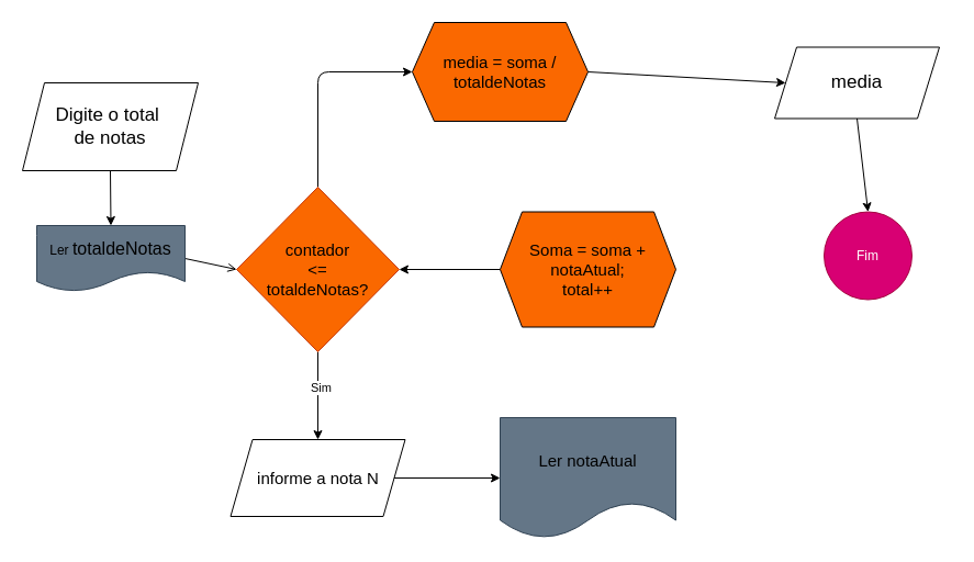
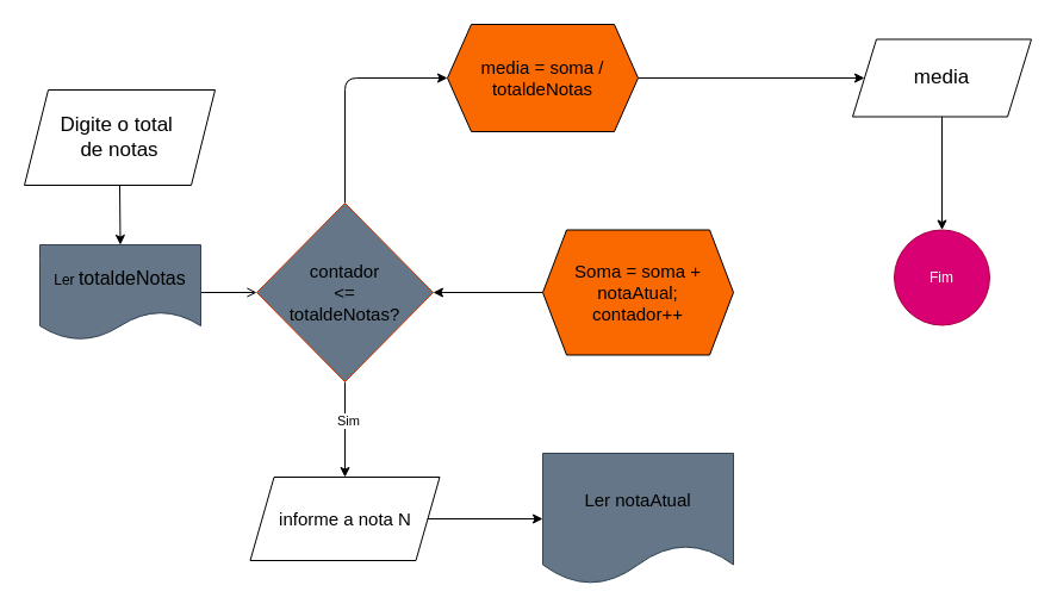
  <mxCell id="0" />
  <mxCell id="1" parent="0" />
  <mxCell id="2" style="edgeStyle=none;html=1;exitX=0.5;exitY=1;exitDx=0;exitDy=0;entryX=0.5;entryY=0;entryDx=0;entryDy=0;" edge="1" parent="1" source="3" target="5"><mxGeometry relative="1" as="geometry" /></mxCell>
  <mxCell id="3" value="&lt;font style=&quot;font-size: 17px;&quot;&gt;Digite o total&amp;nbsp;&lt;/font&gt;&lt;div&gt;&lt;font style=&quot;font-size: 17px;&quot;&gt;de notas&lt;/font&gt;&lt;/div&gt;" style="shape=parallelogram;perimeter=parallelogramPerimeter;whiteSpace=wrap;html=1;fixedSize=1;align=center;fillColor=light-dark(#FFFFFF,#0000FF);" vertex="1" parent="1"><mxGeometry x="20" y="75" width="160" height="80" as="geometry" /></mxCell>
  <mxCell id="4" style="edgeStyle=none;html=1;exitX=1;exitY=0.5;exitDx=0;exitDy=0;entryX=0;entryY=0.5;entryDx=0;entryDy=0;endArrow=open;" edge="1" parent="1" source="5" target="9"><mxGeometry relative="1" as="geometry" /></mxCell>
- <mxCell id="5" value="Ler &lt;font style=&quot;font-size: 16px;&quot;&gt;totaldeNotas&lt;/font&gt;" style="shape=document;whiteSpace=wrap;html=1;boundedLbl=1;fillColor=#647687;strokeColor=#314354;" vertex="1" parent="1"><mxGeometry x="33" y="205" width="135" height="60" as="geometry" /></mxCell>
+ <mxCell id="5" value="Ler &lt;font style=&quot;font-size: 16px;&quot;&gt;totaldeNotas&lt;/font&gt;" style="shape=document;whiteSpace=wrap;html=1;boundedLbl=1;fillColor=#647687;strokeColor=#314354;" vertex="1" parent="1"><mxGeometry x="33" y="205" width="135" height="80" as="geometry" /></mxCell>
  <mxCell id="6" style="edgeStyle=none;html=1;exitX=0.5;exitY=1;exitDx=0;exitDy=0;entryX=0.5;entryY=0;entryDx=0;entryDy=0;" edge="1" parent="1" source="9" target="11"><mxGeometry relative="1" as="geometry" /></mxCell>
  <mxCell id="7" value="Sim" style="edgeLabel;html=1;align=center;verticalAlign=middle;resizable=0;points=[];" vertex="1" connectable="0" parent="6"><mxGeometry x="-0.2" y="2" relative="1" as="geometry"><mxPoint as="offset" /></mxGeometry></mxCell>
  <mxCell id="8" style="edgeStyle=none;html=1;exitX=0.5;exitY=0;exitDx=0;exitDy=0;entryX=0;entryY=0.5;entryDx=0;entryDy=0;" edge="1" parent="1" source="9" target="16"><mxGeometry relative="1" as="geometry"><Array as="points"><mxPoint x="289" y="65" /></Array></mxGeometry></mxCell>
- <mxCell id="9" value="&lt;font style=&quot;font-size: 15px;&quot;&gt;contador&lt;/font&gt;&lt;div&gt;&lt;font style=&quot;font-size: 15px;&quot;&gt;&amp;lt;=&lt;/font&gt;&lt;/div&gt;&lt;div&gt;&lt;font style=&quot;font-size: 15px;&quot;&gt;totaldeNotas?&lt;/font&gt;&lt;/div&gt;" style="rhombus;whiteSpace=wrap;html=1;fillColor=#fa6800;fontColor=#000000;strokeColor=#C73500;" vertex="1" parent="1"><mxGeometry x="215" y="170" width="148" height="150" as="geometry" /></mxCell>
+ <mxCell id="9" value="&lt;font style=&quot;font-size: 15px;&quot;&gt;contador&lt;/font&gt;&lt;div&gt;&lt;font style=&quot;font-size: 15px;&quot;&gt;&amp;lt;=&lt;/font&gt;&lt;/div&gt;&lt;div&gt;&lt;font style=&quot;font-size: 15px;&quot;&gt;totaldeNotas?&lt;/font&gt;&lt;/div&gt;" style="rhombus;whiteSpace=wrap;html=1;fillColor=#647687;fontColor=#000000;strokeColor=#C73500;" vertex="1" parent="1"><mxGeometry x="215" y="170" width="148" height="150" as="geometry" /></mxCell>
  <mxCell id="10" style="edgeStyle=none;html=1;exitX=1;exitY=0.5;exitDx=0;exitDy=0;entryX=0;entryY=0.5;entryDx=0;entryDy=0;" edge="1" parent="1" source="11" target="12"><mxGeometry relative="1" as="geometry" /></mxCell>
  <mxCell id="11" value="&lt;font style=&quot;font-size: 15px;&quot;&gt;informe a nota N&lt;/font&gt;" style="shape=parallelogram;perimeter=parallelogramPerimeter;whiteSpace=wrap;html=1;fixedSize=1;fillColor=light-dark(#FFFFFF,#0000FF);" vertex="1" parent="1"><mxGeometry x="209.5" y="400" width="159" height="70" as="geometry" /></mxCell>
  <mxCell id="12" value="&lt;font style=&quot;font-size: 15px;&quot;&gt;Ler notaAtual&lt;/font&gt;" style="shape=document;whiteSpace=wrap;html=1;boundedLbl=1;fillColor=#647687;strokeColor=#314354;" vertex="1" parent="1"><mxGeometry x="455" y="380" width="160" height="110" as="geometry" /></mxCell>
  <mxCell id="13" style="edgeStyle=none;html=1;exitX=0;exitY=0.5;exitDx=0;exitDy=0;entryX=1;entryY=0.5;entryDx=0;entryDy=0;" edge="1" parent="1" source="14" target="9"><mxGeometry relative="1" as="geometry" /></mxCell>
- <mxCell id="14" value="&lt;font style=&quot;font-size: 15px;&quot;&gt;Soma = soma +&lt;/font&gt;&lt;div&gt;&lt;font style=&quot;font-size: 15px;&quot;&gt;notaAtual;&lt;/font&gt;&lt;/div&gt;&lt;div&gt;&lt;font style=&quot;font-size: 15px;&quot;&gt;total++&lt;/font&gt;&lt;/div&gt;" style="shape=hexagon;perimeter=hexagonPerimeter2;whiteSpace=wrap;html=1;fixedSize=1;fillColor=light-dark(#FA6800,#7F00FF);" vertex="1" parent="1"><mxGeometry x="455" y="192.5" width="160" height="105" as="geometry" /></mxCell>
+ <mxCell id="14" value="&lt;font style=&quot;font-size: 15px;&quot;&gt;Soma = soma +&lt;/font&gt;&lt;div&gt;&lt;font style=&quot;font-size: 15px;&quot;&gt;notaAtual;&lt;/font&gt;&lt;/div&gt;&lt;div&gt;&lt;font style=&quot;font-size: 15px;&quot;&gt;contador++&lt;/font&gt;&lt;/div&gt;" style="shape=hexagon;perimeter=hexagonPerimeter2;whiteSpace=wrap;html=1;fixedSize=1;fillColor=light-dark(#FA6800,#7F00FF);" vertex="1" parent="1"><mxGeometry x="455" y="192.5" width="160" height="105" as="geometry" /></mxCell>
  <mxCell id="15" style="edgeStyle=none;html=1;exitX=1;exitY=0.5;exitDx=0;exitDy=0;entryX=0;entryY=0.5;entryDx=0;entryDy=0;" edge="1" parent="1" source="16" target="18"><mxGeometry relative="1" as="geometry" /></mxCell>
  <mxCell id="16" value="&lt;font style=&quot;font-size: 15px;&quot;&gt;media = soma /&lt;/font&gt;&lt;div&gt;&lt;font style=&quot;font-size: 15px;&quot;&gt;totaldeNotas&lt;/font&gt;&lt;/div&gt;" style="shape=hexagon;perimeter=hexagonPerimeter2;whiteSpace=wrap;html=1;fixedSize=1;fillColor=light-dark(#FA6800,#7F00FF);" vertex="1" parent="1"><mxGeometry x="375" y="20" width="160" height="90" as="geometry" /></mxCell>
  <mxCell id="17" style="edgeStyle=none;html=1;exitX=0.5;exitY=1;exitDx=0;exitDy=0;entryX=0.5;entryY=0;entryDx=0;entryDy=0;" edge="1" parent="1" source="18" target="19"><mxGeometry relative="1" as="geometry" /></mxCell>
- <mxCell id="18" value="&lt;font style=&quot;font-size: 17px;&quot;&gt;media&lt;/font&gt;" style="shape=parallelogram;perimeter=parallelogramPerimeter;whiteSpace=wrap;html=1;fixedSize=1;fillColor=light-dark(#FFFFFF,#0000FF);" vertex="1" parent="1"><mxGeometry x="705" y="42.5" width="150" height="65" as="geometry" /></mxCell>
+ <mxCell id="18" value="&lt;font style=&quot;font-size: 17px;&quot;&gt;media&lt;/font&gt;" style="shape=parallelogram;perimeter=parallelogramPerimeter;whiteSpace=wrap;html=1;fixedSize=1;fillColor=light-dark(#FFFFFF,#0000FF);" vertex="1" parent="1"><mxGeometry x="715" y="32.5" width="150" height="65" as="geometry" /></mxCell>
  <mxCell id="19" value="Fim" style="ellipse;whiteSpace=wrap;html=1;fillColor=light-dark(#D80073,#990000);strokeColor=#A50040;fontColor=#ffffff;" vertex="1" parent="1"><mxGeometry x="750" y="192.5" width="80" height="80" as="geometry" /></mxCell>
